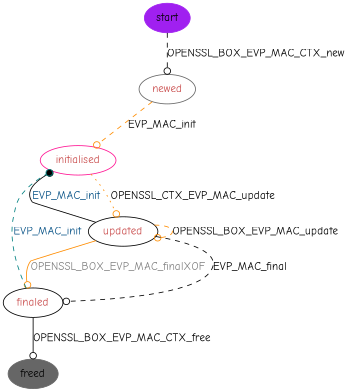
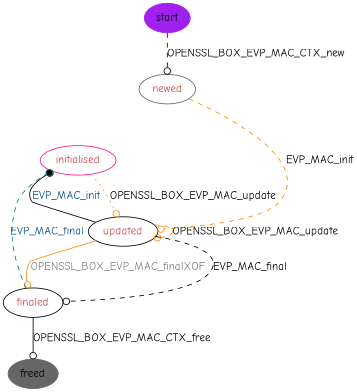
  digraph {
    fontname="Comic Neue"
    node [color=gray40 fontname="Comic Neue" fontcolor="#c94c4c"]
    edge [arrowhead=odot color=black fontname="Comic Neue" style=dashed]
    n1 [color=purple label=start style=filled fontcolor=""]
    newed [style=solid]
    initialised [color=deeppink]
    updated [color=black]
    finaled [color=black]
    n6 [label=freed style=filled fontcolor=""]
    n1 -> newed [label=OPENSSL_BOX_EVP_MAC_CTX_new]
-   newed -> initialised [color=darkorange label=EVP_MAC_init]
-   initialised -> updated [color=darkorange label=OPENSSL_CTX_EVP_MAC_update style=dotted]
+   newed -> updated [color=darkorange label=EVP_MAC_init]
+   initialised -> updated [color=darkorange label=OPENSSL_BOX_EVP_MAC_update style=dotted]
    updated -> initialised [arrowhead=dot fontcolor="#034f84" label=EVP_MAC_init style=solid]
    updated -> updated [color=darkorange label=OPENSSL_BOX_EVP_MAC_update]
    updated -> finaled [label=EVP_MAC_final]
    updated -> finaled [color=darkorange fontcolor="#808080" label=OPENSSL_BOX_EVP_MAC_finalXOF style=solid]
-   finaled -> initialised [color=teal fontcolor="#034f84" label=EVP_MAC_init]
+   finaled -> initialised [color=teal fontcolor="#034f84" label=EVP_MAC_final]
    finaled -> n6 [label=OPENSSL_BOX_EVP_MAC_CTX_free style=solid]
  }
